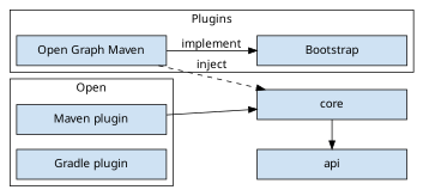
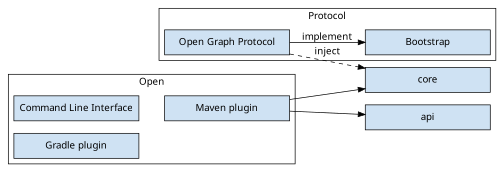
  digraph {
    compound=true
    fontname=Sans
    rankdir=LR
    node [fillcolor="#cfe2f3" fixedsize=true fontname=Sans shape=rectangle style=filled]
    edge [fontname=Sans]
    core [height=0.5 width=2.5]
    api [height=0.5 width=2.5]
    n3 [height=0.5 label=Bootstrap width=2.5]
-   n4 [height=0.5 label="Open Graph Maven" width=2.5]
+   n4 [height=0.5 label="Open Graph Protocol" width=2.5]
+   n5 [height=0.5 label="Command Line Interface" width=2.5]
    n6 [height=0.5 label="Maven plugin" width=2.5]
    n7 [height=0.5 label="Gradle plugin" width=2.5]
    subgraph sub_1 {
      rank=same
      core
      api
    }
    subgraph cluster_2 {
-     label=Plugins
+     label=Protocol
      n3
      n4
    }
    subgraph cluster_3 {
      label=Open
+     n5
      n6
      n7
    }
-   core -> api
+   n6 -> api
    n4 -> core [label=inject style=dashed]
    n4 -> n3 [label=implement]
+   n5 -> n6 [style=invis]
    n6 -> core
  }
